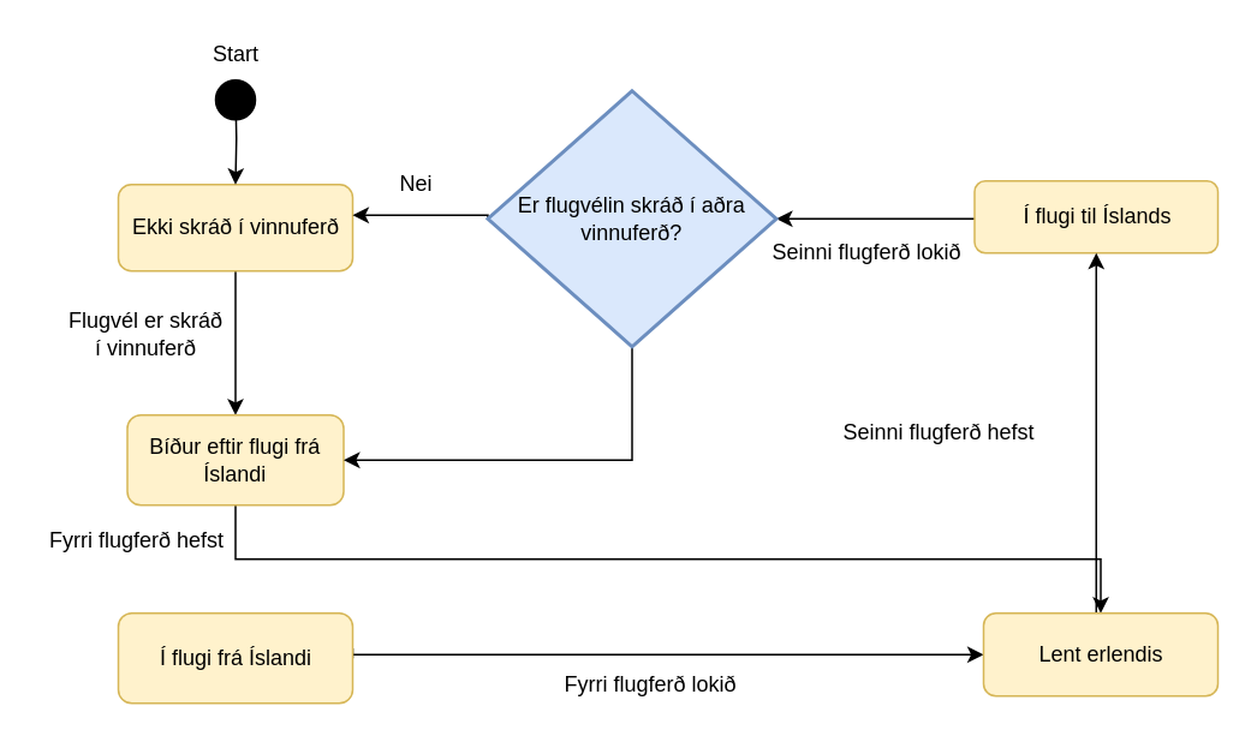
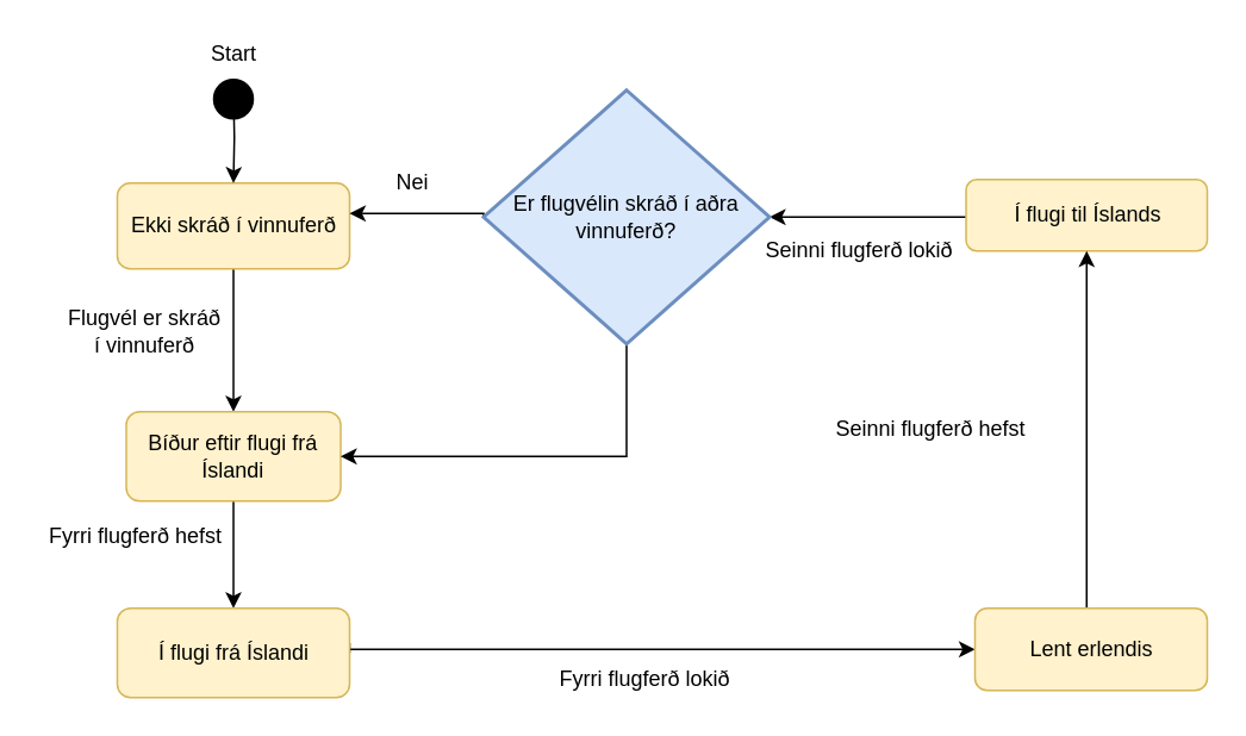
  <mxCell id="0" />
  <mxCell id="1" parent="0" />
  <mxCell id="2" style="edgeStyle=orthogonalEdgeStyle;rounded=0;orthogonalLoop=1;jettySize=auto;html=1;exitX=0.5;exitY=1;exitDx=0;exitDy=0;entryX=0.5;entryY=0;entryDx=0;entryDy=0;" parent="1" source="3" target="5" edge="1"><mxGeometry relative="1" as="geometry" /></mxCell>
  <mxCell id="3" value="Ekki skráð í vinnuferð" style="rounded=1;fillColor=#fff2cc;strokeColor=#d6b656;imageAspect=1;html=1;spacing=0;" parent="1" vertex="1"><mxGeometry x="65" y="102" width="130" height="48" as="geometry" /></mxCell>
- <mxCell id="4" style="edgeStyle=orthogonalEdgeStyle;rounded=0;orthogonalLoop=1;jettySize=auto;html=1;exitX=0.5;exitY=1;exitDx=0;exitDy=0;" parent="1" source="5" target="11" edge="1"><mxGeometry relative="1" as="geometry" /></mxCell>
+ <mxCell id="4" style="edgeStyle=orthogonalEdgeStyle;rounded=0;orthogonalLoop=1;jettySize=auto;html=1;exitX=0.5;exitY=1;exitDx=0;exitDy=0;entryX=0.5;entryY=0;entryDx=0;entryDy=0;" parent="1" source="5" target="7" edge="1"><mxGeometry relative="1" as="geometry" /></mxCell>
  <mxCell id="5" value="Bíður eftir flugi frá Íslandi" style="rounded=1;fillColor=#fff2cc;strokeColor=#d6b656;imageAspect=1;html=1;whiteSpace=wrap;spacing=0;" parent="1" vertex="1"><mxGeometry x="70" y="230" width="120" height="50" as="geometry" /></mxCell>
  <mxCell id="6" style="edgeStyle=orthogonalEdgeStyle;rounded=0;orthogonalLoop=1;jettySize=auto;html=1;exitX=1;exitY=0.5;exitDx=0;exitDy=0;entryX=0;entryY=0.5;entryDx=0;entryDy=0;" parent="1" source="7" target="11" edge="1"><mxGeometry relative="1" as="geometry"><Array as="points"><mxPoint x="190" y="360" /></Array></mxGeometry></mxCell>
  <mxCell id="7" value="Í flugi frá Íslandi" style="rounded=1;fillColor=#fff2cc;strokeColor=#d6b656;imageAspect=1;html=1;spacing=0;" parent="1" vertex="1"><mxGeometry x="65" y="340" width="130" height="50" as="geometry" /></mxCell>
  <mxCell id="8" style="edgeStyle=orthogonalEdgeStyle;rounded=0;orthogonalLoop=1;jettySize=auto;html=1;exitX=0;exitY=0.5;exitDx=0;exitDy=0;entryX=1;entryY=0.5;entryDx=0;entryDy=0;entryPerimeter=0;" parent="1" source="9" target="14" edge="1"><mxGeometry relative="1" as="geometry"><Array as="points"><mxPoint x="550" y="121" /></Array></mxGeometry></mxCell>
  <mxCell id="9" value="Í flugi til Íslands" style="rounded=1;fillColor=#fff2cc;strokeColor=#d6b656;imageAspect=1;html=1;spacing=0;" parent="1" vertex="1"><mxGeometry x="540" y="100" width="135" height="40" as="geometry" /></mxCell>
  <mxCell id="10" style="edgeStyle=orthogonalEdgeStyle;rounded=0;orthogonalLoop=1;jettySize=auto;html=1;entryX=0.5;entryY=1;entryDx=0;entryDy=0;" parent="1" target="9" edge="1"><mxGeometry relative="1" as="geometry"><mxPoint x="608" y="341" as="sourcePoint" /><Array as="points"><mxPoint x="610" y="341" /><mxPoint x="608" y="341" /></Array></mxGeometry></mxCell>
  <mxCell id="11" value="Lent erlendis" style="rounded=1;fillColor=#fff2cc;strokeColor=#d6b656;strokeWidth=1;imageAspect=1;html=1;spacing=0;" parent="1" vertex="1"><mxGeometry x="545" y="340" width="130" height="46" as="geometry" /></mxCell>
  <mxCell id="12" style="edgeStyle=orthogonalEdgeStyle;rounded=0;orthogonalLoop=1;jettySize=auto;html=1;exitX=0.5;exitY=1;exitDx=0;exitDy=0;exitPerimeter=0;entryX=1;entryY=0.5;entryDx=0;entryDy=0;" parent="1" source="14" target="5" edge="1"><mxGeometry relative="1" as="geometry" /></mxCell>
  <mxCell id="13" style="edgeStyle=orthogonalEdgeStyle;rounded=0;orthogonalLoop=1;jettySize=auto;html=1;exitX=0;exitY=0.5;exitDx=0;exitDy=0;exitPerimeter=0;" parent="1" source="14" edge="1"><mxGeometry relative="1" as="geometry"><mxPoint x="195" y="119" as="targetPoint" /><Array as="points"><mxPoint x="270" y="119" /></Array></mxGeometry></mxCell>
  <mxCell id="14" value="Er flugvélin skráð í aðra vinnuferð?" style="strokeWidth=2;html=1;shape=mxgraph.flowchart.decision;whiteSpace=wrap;fillColor=#dae8fc;strokeColor=#6c8ebf;" parent="1" vertex="1"><mxGeometry x="270" y="50" width="160" height="142" as="geometry" /></mxCell>
  <mxCell id="15" value="Nei&lt;br&gt;" style="text;html=1;align=center;verticalAlign=middle;resizable=0;points=[];;autosize=1;" parent="1" vertex="1"><mxGeometry x="215" y="92" width="30" height="20" as="geometry" /></mxCell>
  <mxCell id="16" value="Flugvél er skráð &lt;br&gt;í vinnuferð" style="text;html=1;align=center;verticalAlign=middle;resizable=0;points=[];;autosize=1;" parent="1" vertex="1"><mxGeometry x="30" y="170" width="100" height="30" as="geometry" /></mxCell>
  <mxCell id="17" value="Fyrri flugferð hefst" style="text;html=1;align=center;verticalAlign=middle;resizable=0;points=[];;autosize=1;" parent="1" vertex="1"><mxGeometry x="20" y="290" width="110" height="20" as="geometry" /></mxCell>
  <mxCell id="18" value="Fyrri flugferð lokið" style="text;html=1;align=center;verticalAlign=middle;resizable=0;points=[];;autosize=1;" parent="1" vertex="1"><mxGeometry x="305" y="370" width="110" height="20" as="geometry" /></mxCell>
  <mxCell id="19" value="Seinni flugferð hefst" style="text;html=1;align=center;verticalAlign=middle;resizable=0;points=[];;autosize=1;" parent="1" vertex="1"><mxGeometry x="460" y="230" width="120" height="20" as="geometry" /></mxCell>
  <mxCell id="20" value="Seinni flugferð lokið" style="text;html=1;align=center;verticalAlign=middle;resizable=0;points=[];;autosize=1;" parent="1" vertex="1"><mxGeometry x="420" y="130" width="120" height="20" as="geometry" /></mxCell>
  <mxCell id="21" style="edgeStyle=orthogonalEdgeStyle;rounded=0;orthogonalLoop=1;jettySize=auto;html=1;" edge="1" parent="1" target="3"><mxGeometry relative="1" as="geometry"><mxPoint x="130" y="50" as="sourcePoint" /></mxGeometry></mxCell>
  <mxCell id="22" value="" style="ellipse;html=1;shape=startState;fillColor=#000000;strokeColor=#000000;" vertex="1" parent="1"><mxGeometry x="115" y="40" width="30" height="30" as="geometry" /></mxCell>
  <mxCell id="23" value="Start" style="text;html=1;align=center;verticalAlign=middle;resizable=0;points=[];;autosize=1;" vertex="1" parent="1"><mxGeometry x="110" y="20" width="40" height="20" as="geometry" /></mxCell>
